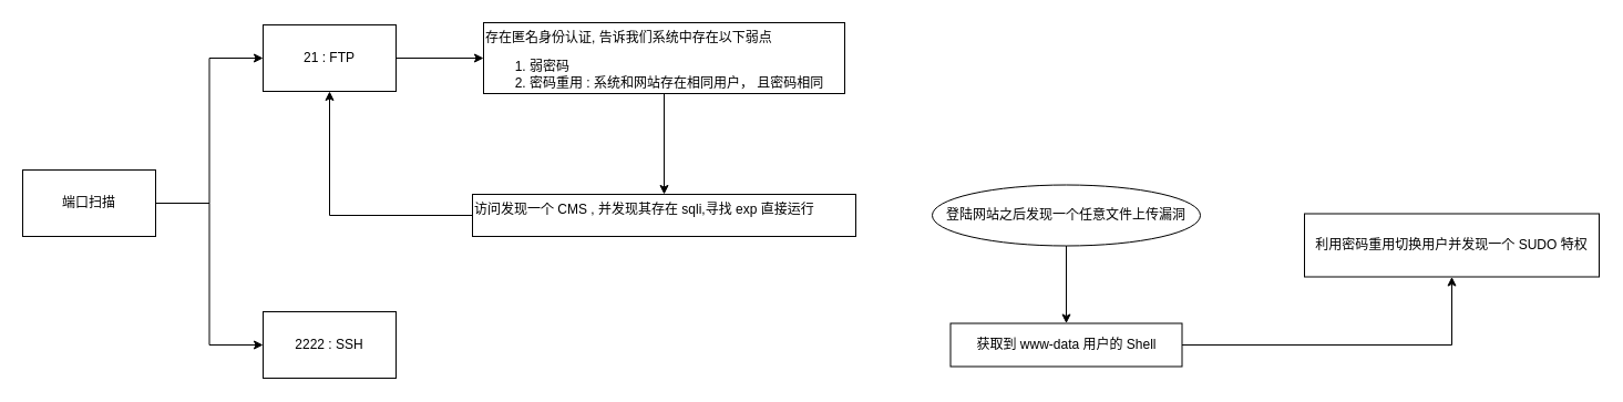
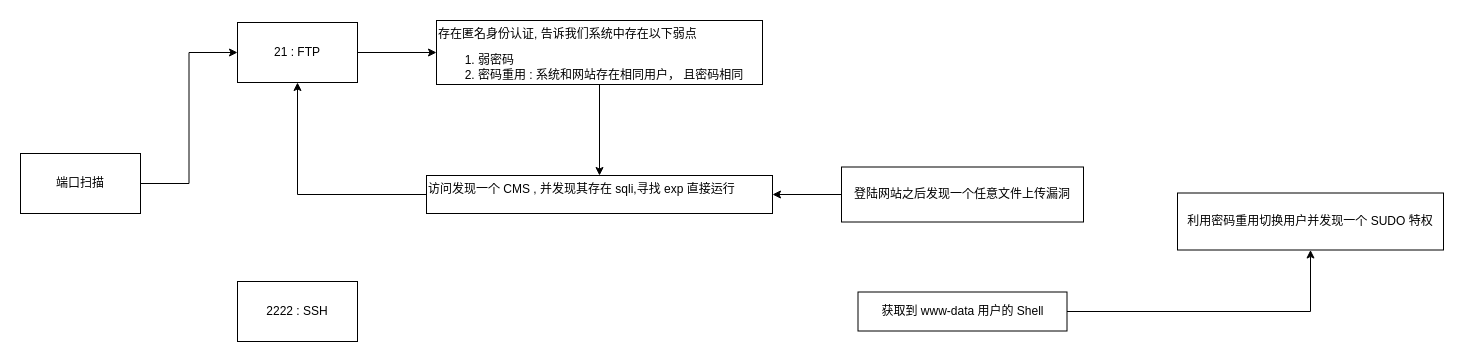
  <mxCell id="0" />
  <mxCell id="1" parent="0" />
  <mxCell id="2" value="" style="edgeStyle=orthogonalEdgeStyle;rounded=0;orthogonalLoop=1;jettySize=auto;html=1;entryX=0;entryY=0.5;entryDx=0;entryDy=0;" edge="1" parent="1" source="4" target="6"><mxGeometry relative="1" as="geometry" /></mxCell>
- <mxCell id="3" style="edgeStyle=orthogonalEdgeStyle;rounded=0;orthogonalLoop=1;jettySize=auto;html=1;entryX=0;entryY=0.5;entryDx=0;entryDy=0;" edge="1" parent="1" source="4" target="7"><mxGeometry relative="1" as="geometry" /></mxCell>
  <mxCell id="4" value="端口扫描" style="rounded=0;whiteSpace=wrap;html=1;" vertex="1" parent="1"><mxGeometry x="20" y="153" width="120" height="60" as="geometry" /></mxCell>
  <mxCell id="5" value="" style="edgeStyle=orthogonalEdgeStyle;rounded=0;orthogonalLoop=1;jettySize=auto;html=1;" edge="1" parent="1" source="6" target="9"><mxGeometry relative="1" as="geometry" /></mxCell>
  <mxCell id="6" value="21 : FTP" style="whiteSpace=wrap;html=1;rounded=0;" vertex="1" parent="1"><mxGeometry x="237" y="22" width="120" height="60" as="geometry" /></mxCell>
  <mxCell id="7" value="2222 : SSH" style="whiteSpace=wrap;html=1;rounded=0;" vertex="1" parent="1"><mxGeometry x="237" y="281" width="120" height="60" as="geometry" /></mxCell>
  <mxCell id="8" value="" style="edgeStyle=orthogonalEdgeStyle;rounded=0;orthogonalLoop=1;jettySize=auto;html=1;" edge="1" parent="1" source="9" target="11"><mxGeometry relative="1" as="geometry" /></mxCell>
  <mxCell id="9" value="&lt;div style=&quot;&quot;&gt;&lt;span style=&quot;background-color: initial;&quot;&gt;存在匿名身份认证, 告诉我们系统中存在以下弱点&lt;/span&gt;&lt;/div&gt;&lt;div style=&quot;&quot;&gt;&lt;ol&gt;&lt;li&gt;&lt;span style=&quot;background-color: initial;&quot;&gt;弱密码&lt;/span&gt;&lt;/li&gt;&lt;li&gt;&lt;span style=&quot;background-color: initial;&quot;&gt;密码重用 :&amp;nbsp;&lt;/span&gt;系统和网站存在相同用户， 且密码相同&lt;/li&gt;&lt;/ol&gt;&lt;/div&gt;" style="whiteSpace=wrap;html=1;rounded=0;align=left;verticalAlign=top;" vertex="1" parent="1"><mxGeometry x="436" y="20" width="326" height="64" as="geometry" /></mxCell>
  <mxCell id="10" value="" style="edgeStyle=orthogonalEdgeStyle;rounded=0;orthogonalLoop=1;jettySize=auto;html=1;" edge="1" parent="1" source="11" target="6"><mxGeometry relative="1" as="geometry" /></mxCell>
  <mxCell id="11" value="访问发现一个 CMS , 并发现其存在 sqli,寻找 exp 直接运行&amp;nbsp;" style="whiteSpace=wrap;html=1;align=left;verticalAlign=top;rounded=0;" vertex="1" parent="1"><mxGeometry x="426" y="175" width="346" height="38" as="geometry" /></mxCell>
- <mxCell id="12" value="" style="edgeStyle=orthogonalEdgeStyle;rounded=0;orthogonalLoop=1;jettySize=auto;html=1;" edge="1" parent="1" source="13" target="15"><mxGeometry relative="1" as="geometry" /></mxCell>
- <mxCell id="13" value="登陆网站之后发现一个任意文件上传漏洞" style="ellipse;whiteSpace=wrap;html=1;align=center;verticalAlign=middle;" vertex="1" parent="1"><mxGeometry x="841" y="166.5" width="242" height="55" as="geometry" /></mxCell>
+ <mxCell id="12" value="" style="edgeStyle=orthogonalEdgeStyle;rounded=0;orthogonalLoop=1;jettySize=auto;html=1;" edge="1" parent="1" source="13" target="11"><mxGeometry relative="1" as="geometry" /></mxCell>
+ <mxCell id="13" value="登陆网站之后发现一个任意文件上传漏洞" style="whiteSpace=wrap;html=1;align=center;verticalAlign=middle;rounded=0;" vertex="1" parent="1"><mxGeometry x="841" y="166.5" width="242" height="55" as="geometry" /></mxCell>
  <mxCell id="14" value="" style="edgeStyle=orthogonalEdgeStyle;rounded=0;orthogonalLoop=1;jettySize=auto;html=1;" edge="1" parent="1" source="15" target="16"><mxGeometry relative="1" as="geometry" /></mxCell>
  <mxCell id="15" value="获取到 www-data 用户的 Shell" style="whiteSpace=wrap;html=1;align=center;verticalAlign=middle;rounded=0;" vertex="1" parent="1"><mxGeometry x="857.5" y="291.5" width="209" height="39" as="geometry" /></mxCell>
  <mxCell id="16" value="利用密码重用切换用户并发现一个 SUDO 特权" style="whiteSpace=wrap;html=1;rounded=0;" vertex="1" parent="1"><mxGeometry x="1177" y="192.5" width="266" height="57" as="geometry" /></mxCell>
